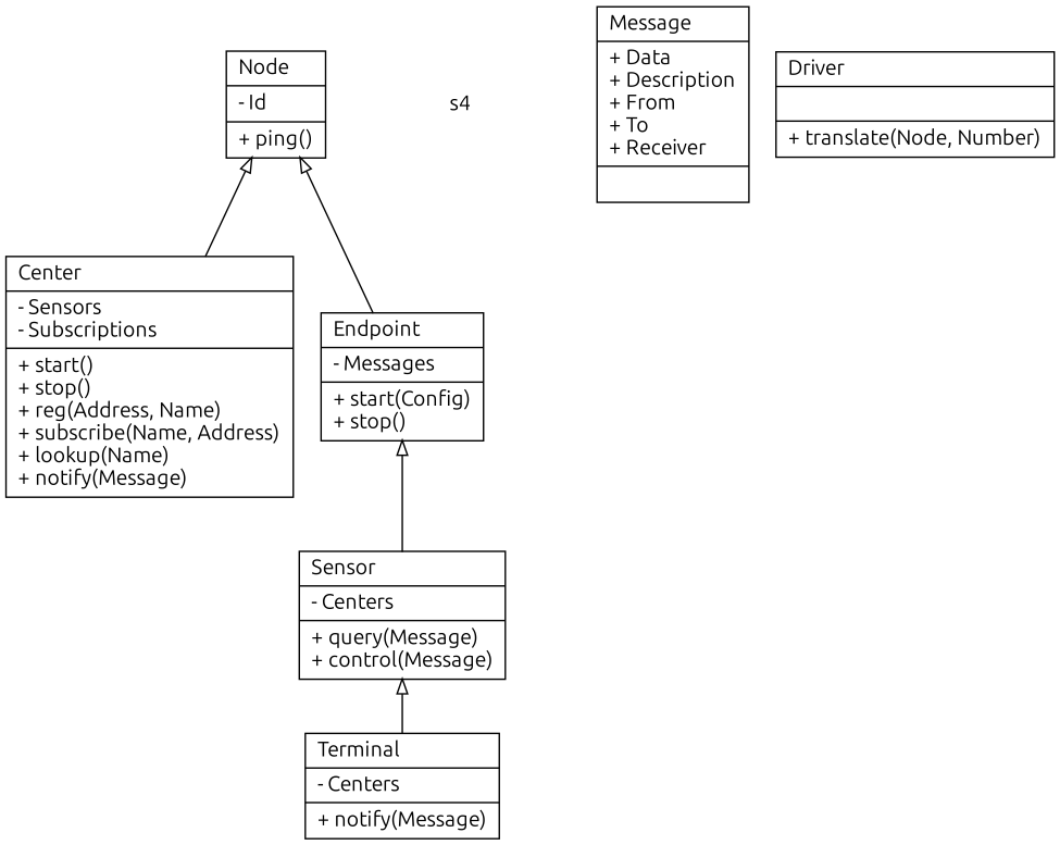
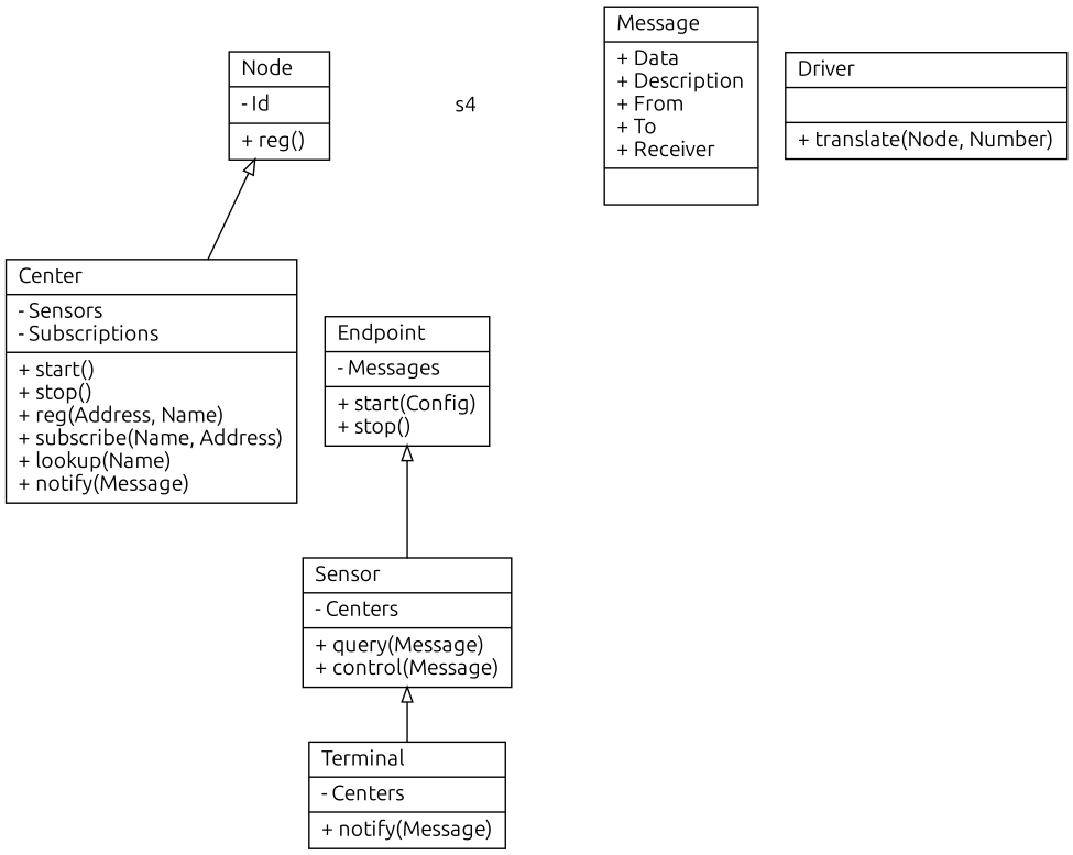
  digraph {
    fontname=Ubuntu
    node [fontname=Ubuntu shape=record]
    edge [arrowtail=empty dir=back fontname=Ubuntu]
-   n1 [label="{Node\l|- Id\l|+ ping()\l}"]
+   n1 [label="{Node\l|- Id\l|+ reg()\l}"]
    n2 [label="{Center\l|- Sensors\l- Subscriptions\l|+ start()\l+ stop()\l+ reg(Address, Name)\l+ subscribe(Name, Address)\l+ lookup(Name)\l+ notify(Message)\l}"]
    n3 [label="{Endpoint\l|- Messages\l|+ start(Config)\l+ stop()\l}"]
    n4 [label="{Sensor\l|- Centers\l|+ query(Message)\l+ control(Message)\l}"]
    n5 [label="{Terminal\l|- Centers\l|+ notify(Message)}"]
    n6 [label=s4 shape=none width=2]
    n7 [label="{Message\l|+ Data\l+ Description\l+ From\l+ To\l+ Receiver\l|}"]
    n8 [label="{Driver\l||+ translate(Node, Number)\l}}"]
    n1 -> n2
-   n1 -> n3
    n3 -> n4
    n4 -> n5
  }
